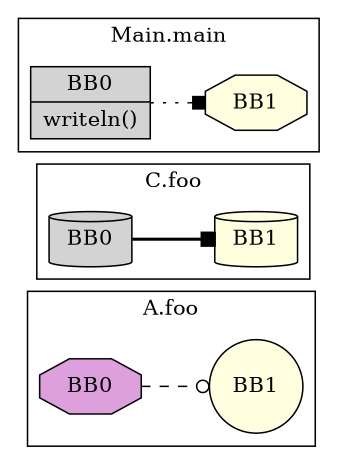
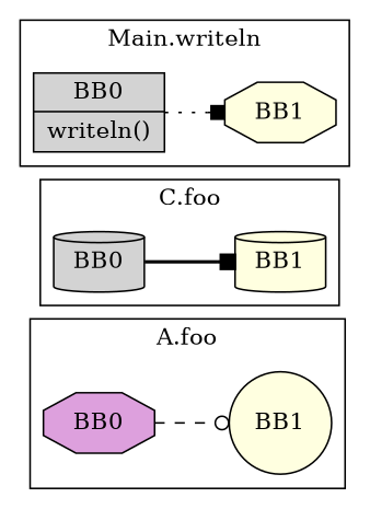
  digraph {
    rankdir=LR
    node [shape=octagon style=filled fillcolor=lightyellow]
    edge [arrowhead=box]
    n1 [label=BB0 fillcolor=plum]
    n2 [label=BB1 shape=circle]
    n3 [label=BB0 shape=cylinder fillcolor=lightgrey]
    n4 [label=BB1 shape=cylinder]
    n5 [label="BB0|writeln()" shape=record fillcolor=lightgrey]
    n6 [label=BB1]
    subgraph cluster_1 {
      label="A.foo"
      n1
      n2
    }
    subgraph cluster_2 {
      label="C.foo"
      n3
      n4
    }
    subgraph cluster_3 {
-     label="Main.main"
+     label="Main.writeln"
      n5
      n6
    }
    n1 -> n2 [style=dashed arrowhead=odot]
    n3 -> n4 [style=bold]
    n5 -> n6 [style=dotted]
  }
